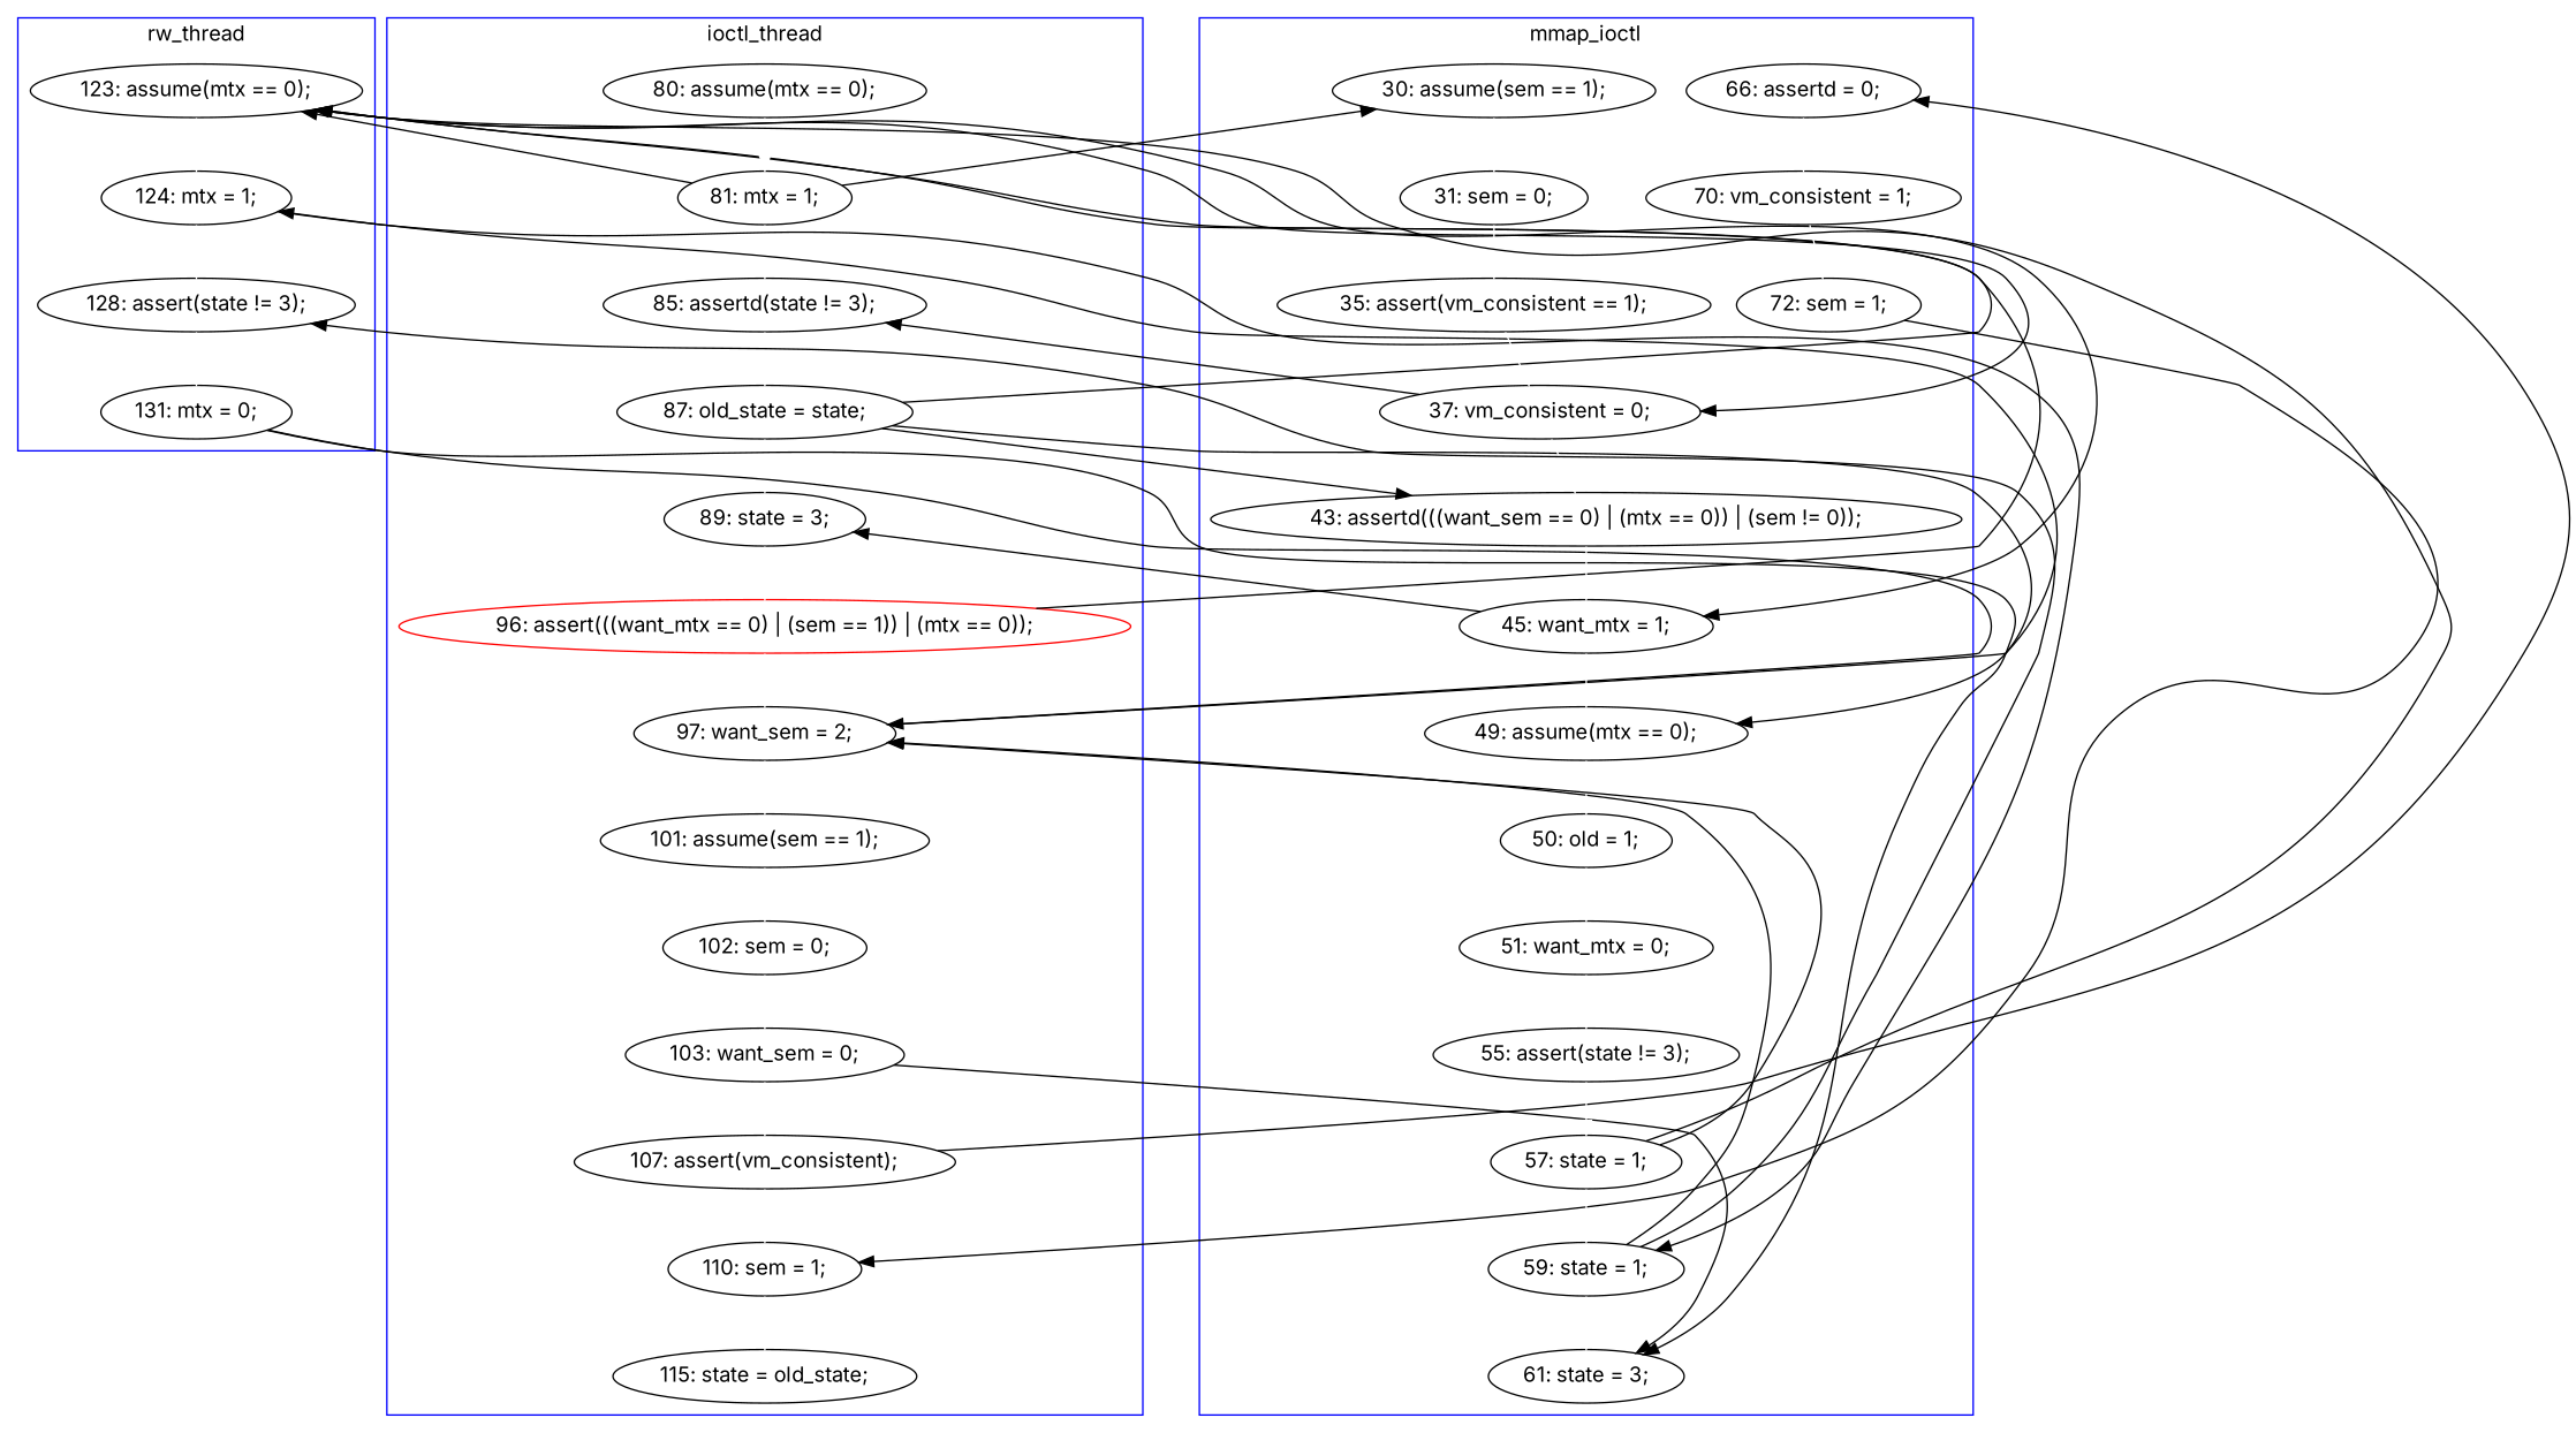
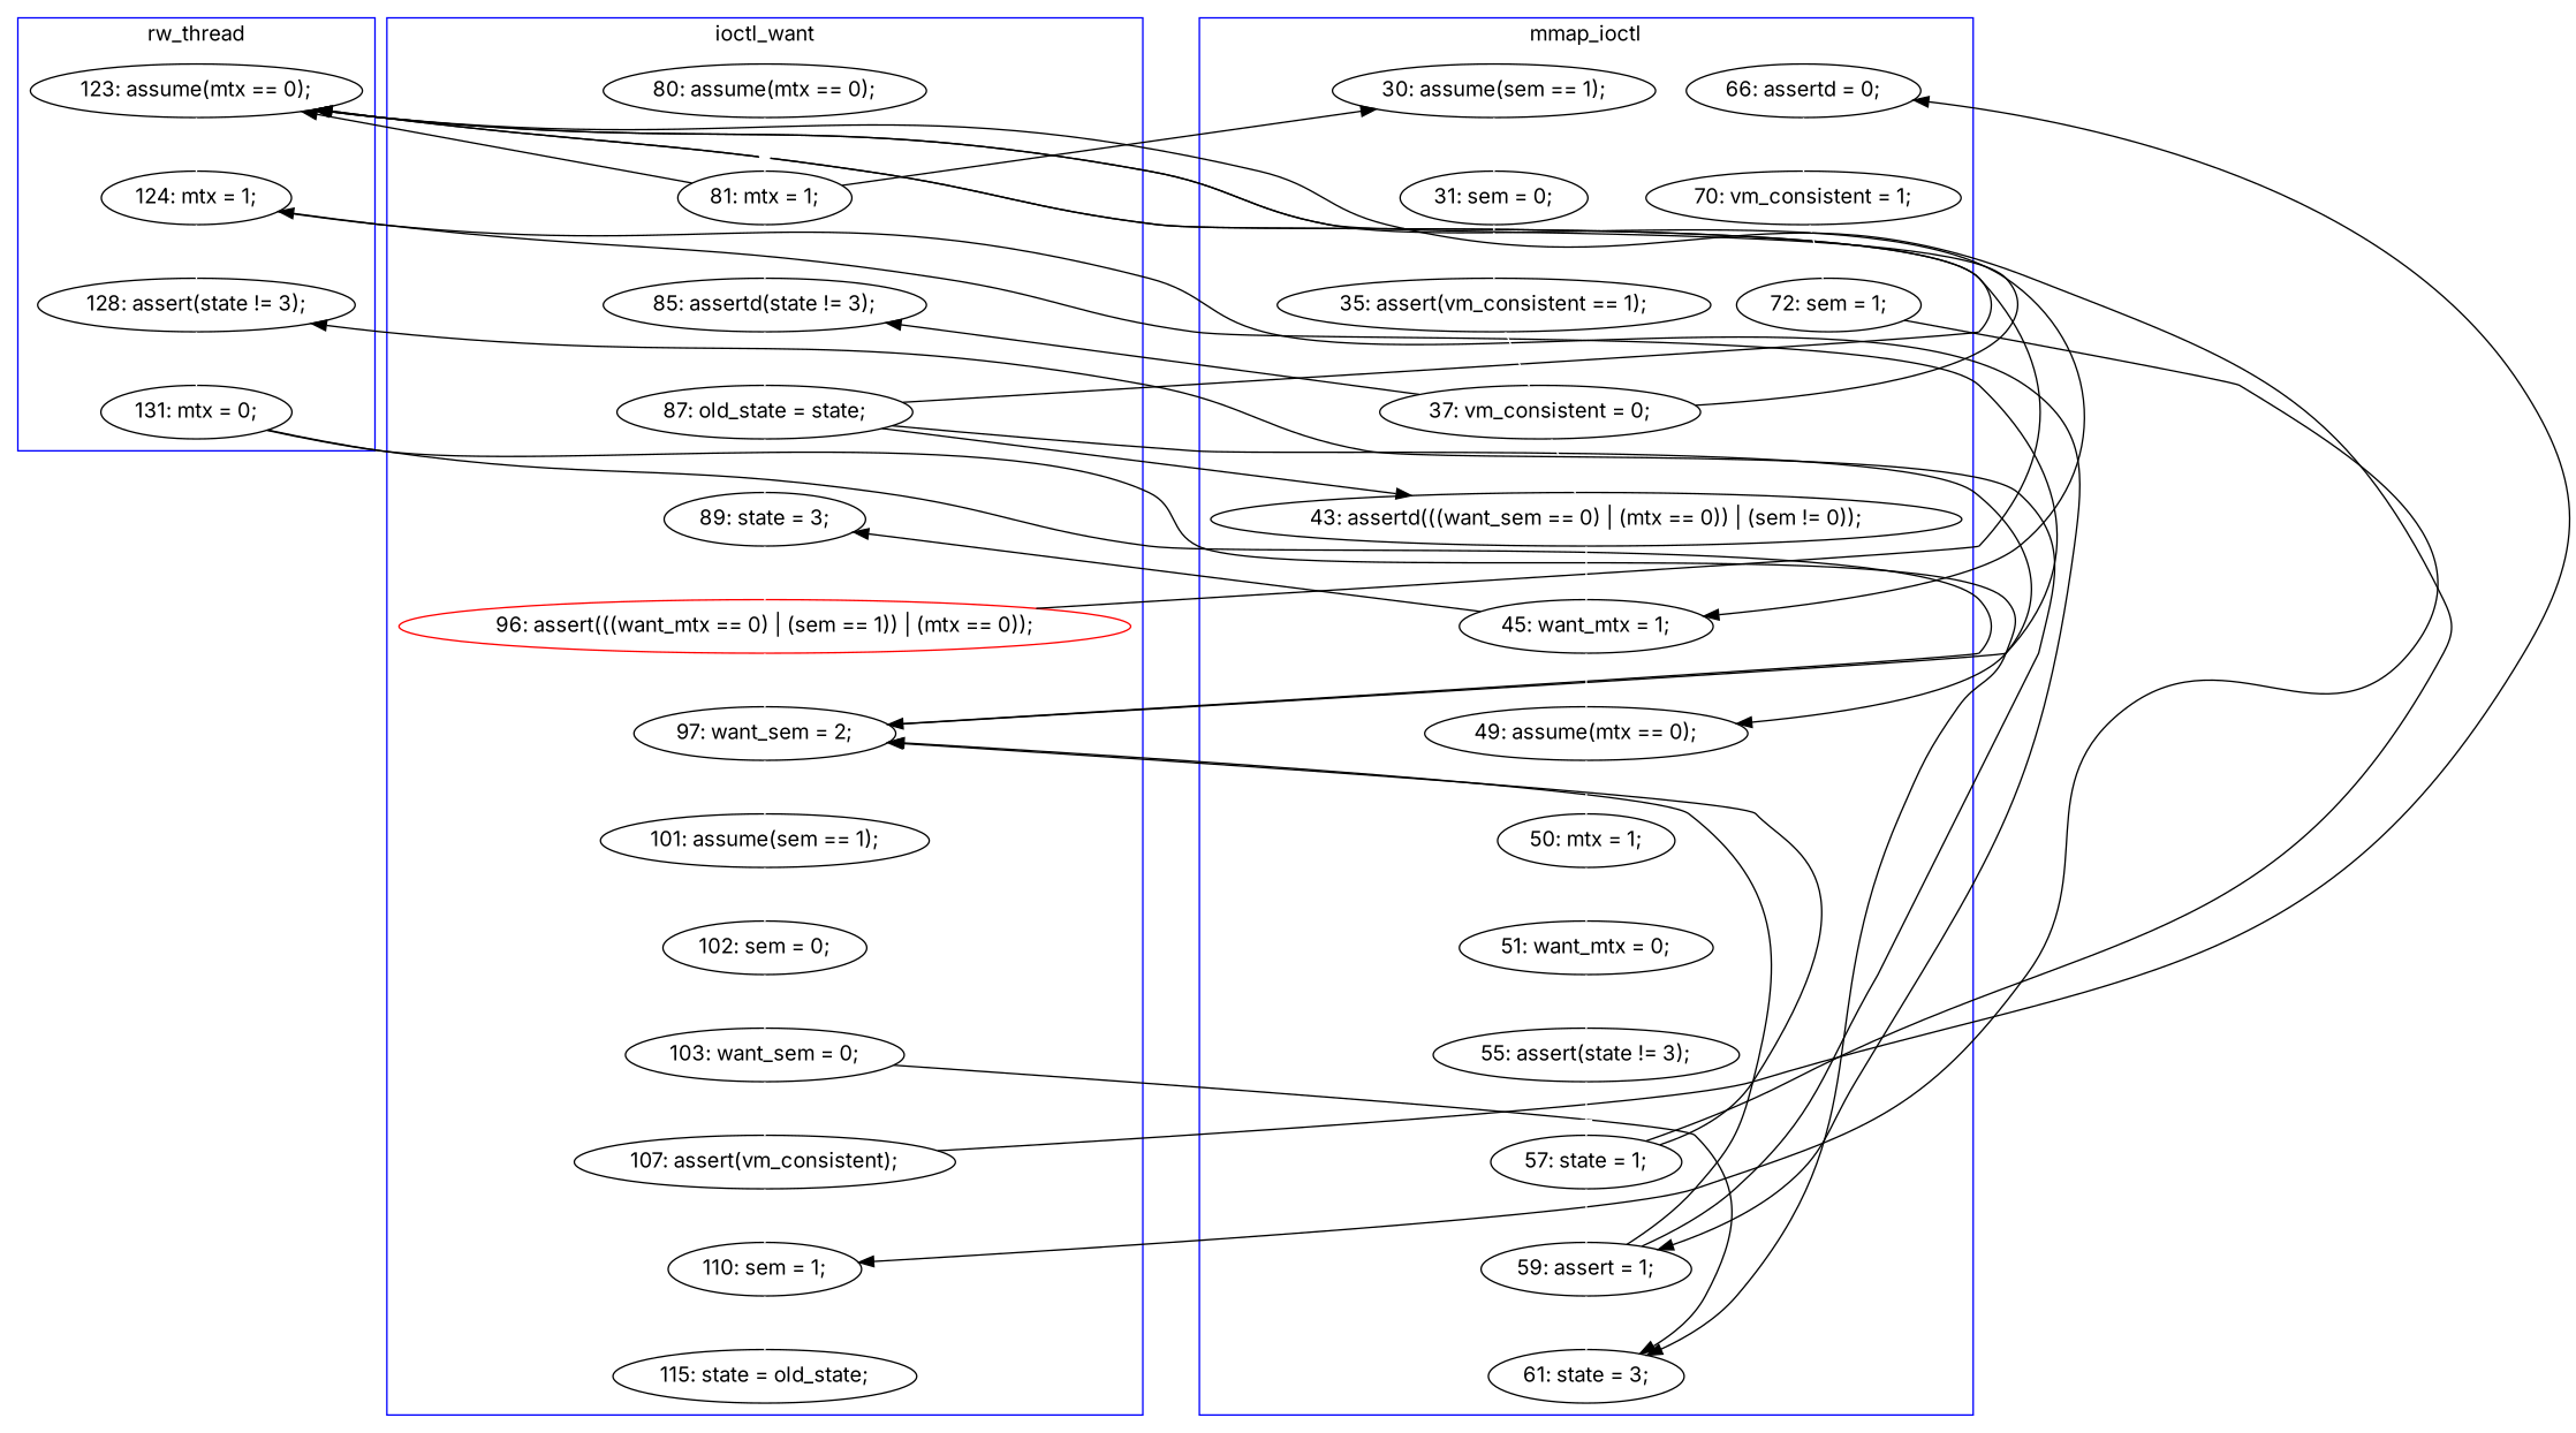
  digraph {
    fontname=Inter
    node [fontname=Inter]
    edge [color=white fontname=Inter style=solid]
    n1 [label="81: mtx = 1;"]
    n2 [label="110: sem = 1;"]
    n3 [label="115: state = old_state;"]
    n4 [color=red label="96: assert(((want_mtx == 0) | (sem == 1)) | (mtx == 0));"]
    n5 [label="97: want_sem = 2;"]
    n6 [label="103: want_sem = 0;"]
    n7 [label="107: assert(vm_consistent);"]
    n8 [label="89: state = 3;"]
    n9 [label="87: old_state = state;"]
    n10 [label="80: assume(mtx == 0);"]
    n11 [label="101: assume(sem == 1);"]
    n12 [label="102: sem = 0;"]
    n13 [label="85: assertd(state != 3);"]
    n14 [label="123: assume(mtx == 0);"]
    n15 [label="124: mtx = 1;"]
    n16 [label="128: assert(state != 3);"]
    n17 [label="131: mtx = 0;"]
    n18 [label="66: assertd = 0;"]
    n19 [label="30: assume(sem == 1);"]
    n20 [label="72: sem = 1;"]
    n21 [label="31: sem = 0;"]
    n22 [label="35: assert(vm_consistent == 1);"]
    n23 [label="37: vm_consistent = 0;"]
-   n24 [label="59: state = 1;"]
+   n24 [label="59: assert = 1;"]
    n25 [label="45: want_mtx = 1;"]
    n26 [label="49: assume(mtx == 0);"]
    n27 [label="61: state = 3;"]
    n28 [label="51: want_mtx = 0;"]
    n29 [label="55: assert(state != 3);"]
    n30 [label="70: vm_consistent = 1;"]
    n31 [label="57: state = 1;"]
-   n32 [label="50: old = 1;"]
+   n32 [label="50: mtx = 1;"]
    n33 [label="43: assertd(((want_sem == 0) | (mtx == 0)) | (sem != 0));"]
    subgraph cluster_1 {
      color=blue
-     label=ioctl_thread
+     label=ioctl_want
      n1
      n2
      n3
      n4
      n5
      n6
      n7
      n8
      n9
      n10
      n11
      n12
      n13
    }
    subgraph cluster_2 {
      color=blue
      label=rw_thread
      n14
      n15
      n16
      n17
    }
    subgraph cluster_3 {
      color=blue
      label=mmap_ioctl
      n18
      n19
      n20
      n21
      n22
      n23
      n24
      n25
      n26
      n27
      n28
      n29
      n30
      n31
      n32
      n33
    }
    n1 -> n13
    n1 -> n14 [color=black constraint=false]
    n1 -> n19 [color=black constraint=false]
    n2 -> n3
    n4 -> n5
    n4 -> n14 [color=black constraint=false]
    n5 -> n11
    n5 -> n15 [color=black constraint=false]
    n6 -> n7
    n6 -> n27 [color=black constraint=false]
    n7 -> n2
    n7 -> n18 [color=black constraint=false]
    n8 -> n4
    n9 -> n8
    n9 -> n14 [color=black constraint=false]
    n9 -> n26 [color=black constraint=false]
    n9 -> n33 [color=black constraint=false]
    n10 -> n1
    n11 -> n12
    n12 -> n6
    n13 -> n9
    n14 -> n15
    n14 -> n25 [color=black constraint=false]
    n15 -> n16
    n15 -> n24 [color=black constraint=false]
    n16 -> n17
    n17 -> n5 [color=black constraint=false]
    n17 -> n27 [color=black constraint=false]
    n18 -> n30
    n19 -> n21
    n20 -> n2 [color=black constraint=false]
    n21 -> n22
    n22 -> n23
    n23 -> n13 [color=black constraint=false]
-   n14 -> n23 [color=black constraint=false]
+   n23 -> n14 [color=black constraint=false]
    n23 -> n33
    n24 -> n5 [color=black constraint=false]
    n24 -> n16 [color=black constraint=false]
    n24 -> n27
    n25 -> n8 [color=black constraint=false]
    n25 -> n26
    n26 -> n32
    n28 -> n29
    n29 -> n31
    n30 -> n20
    n31 -> n5 [color=black constraint=false]
    n31 -> n14 [color=black constraint=false]
    n31 -> n24
    n32 -> n28
    n33 -> n25
  }
